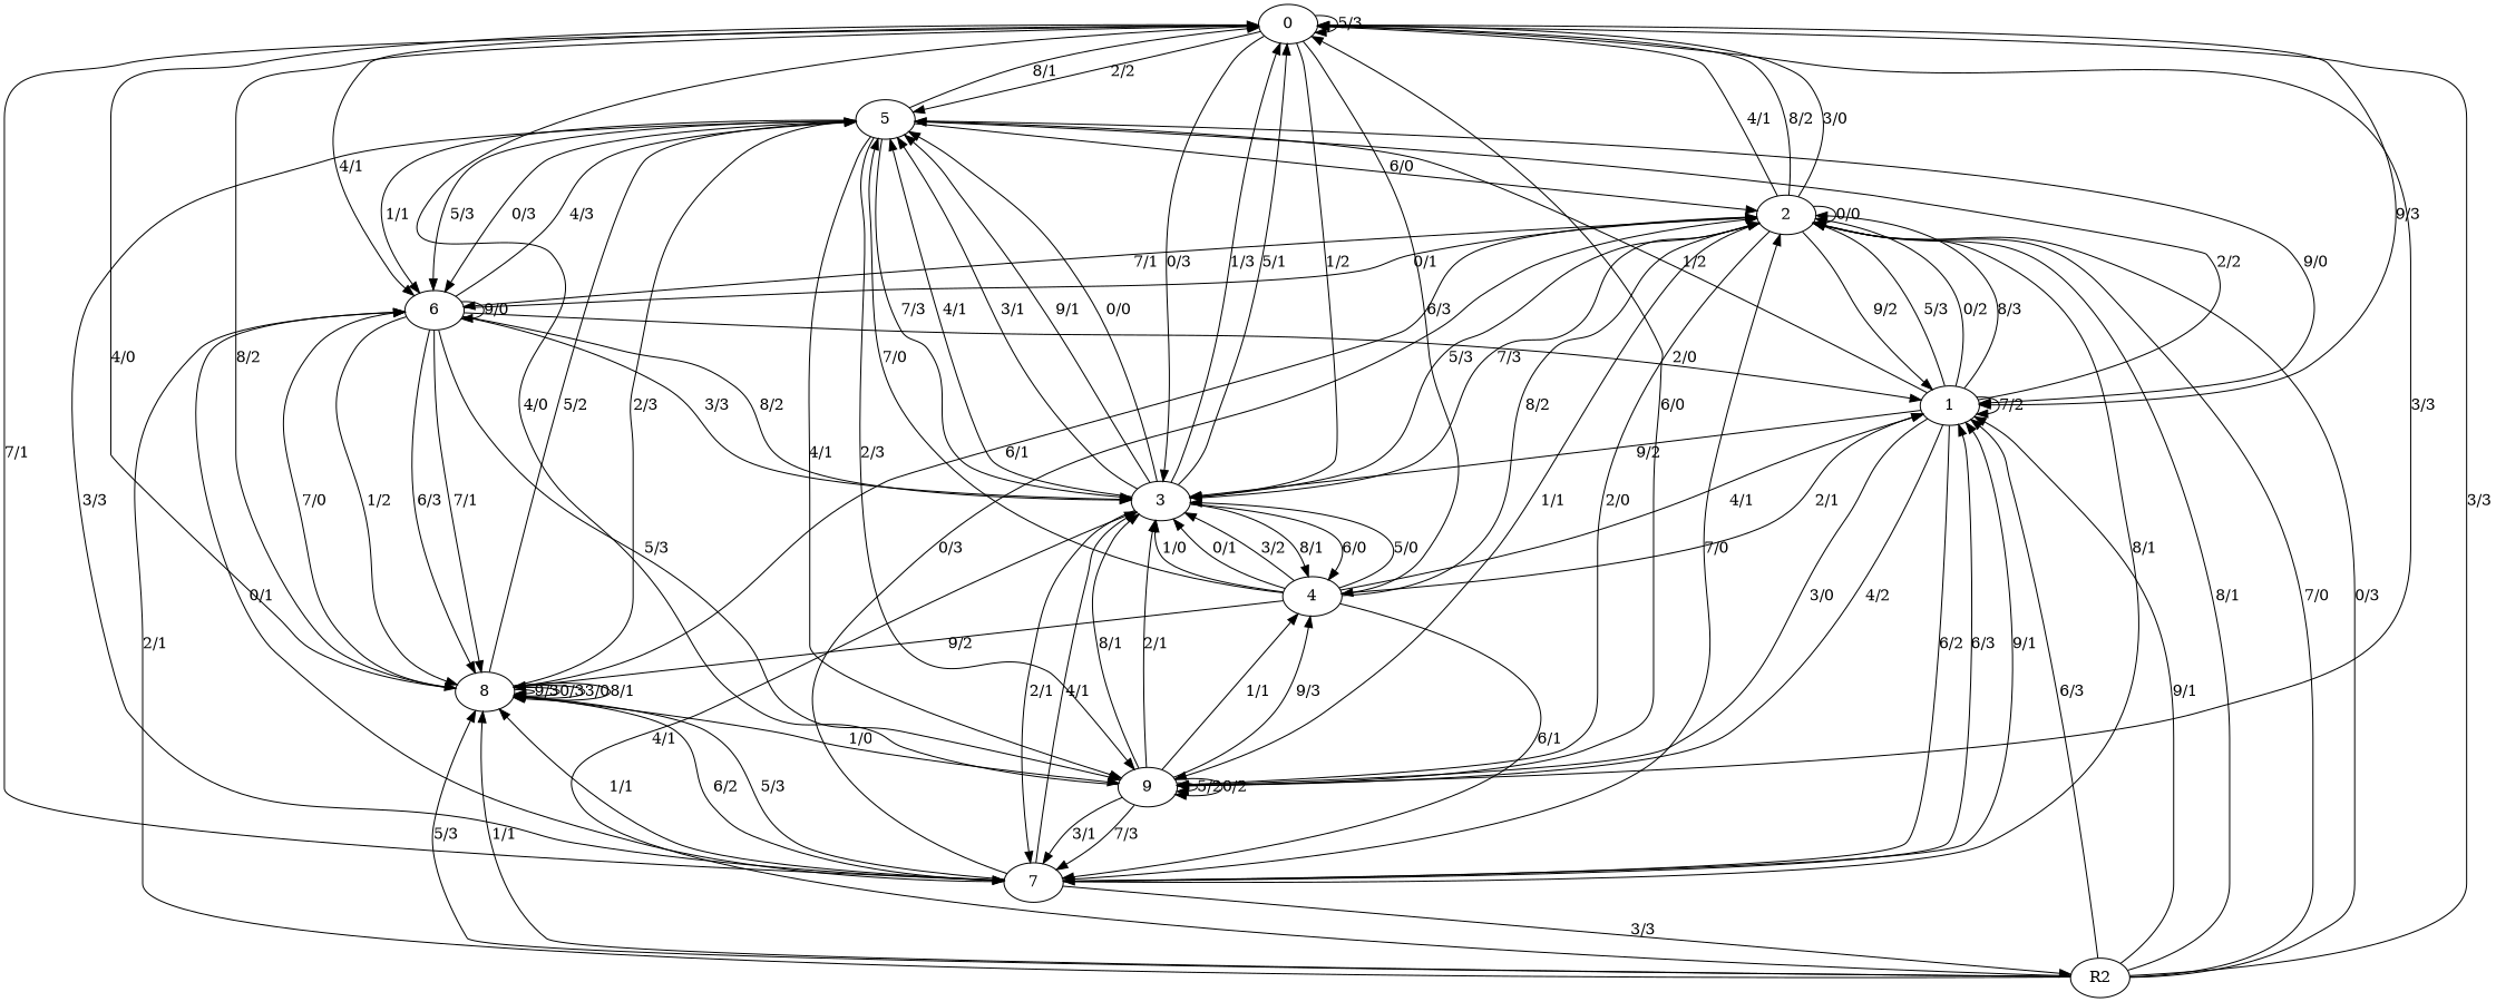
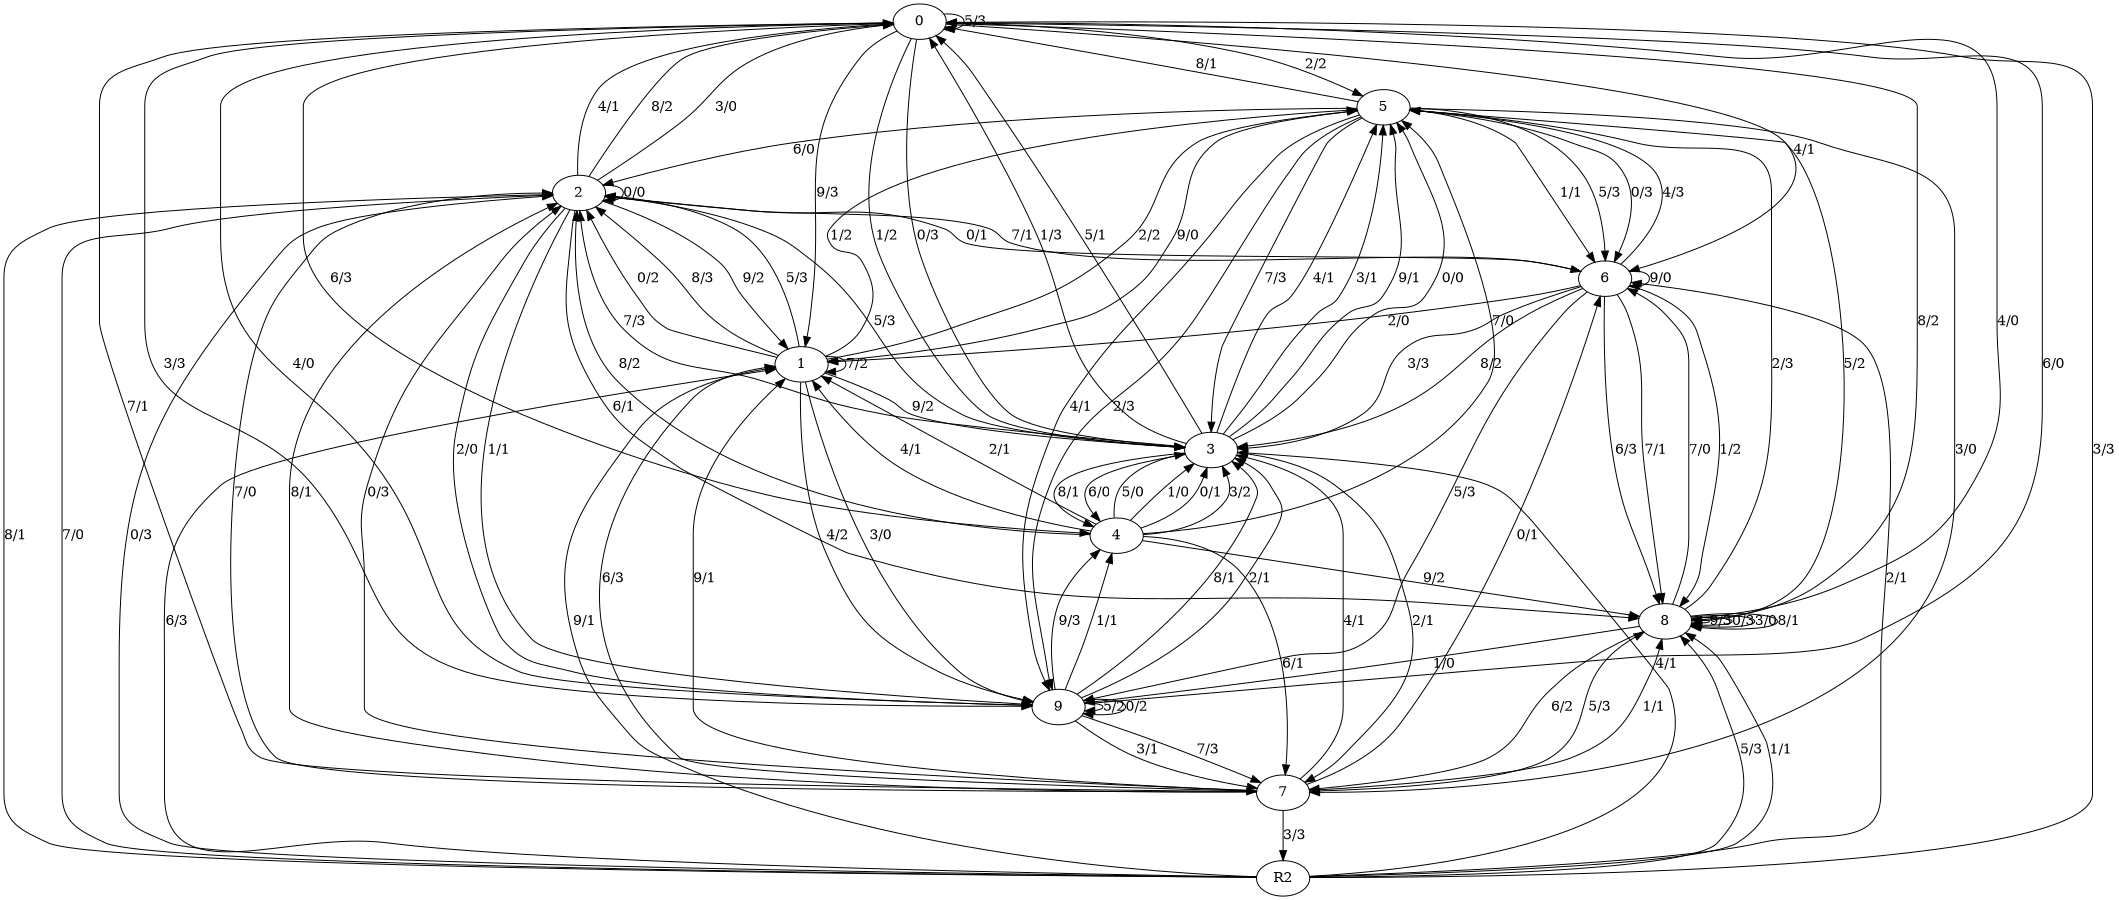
  digraph {
    0
    5
    7
    9
    4
    3
    8
    1
    6
    2
    n11 [label=R2]
    0 -> 0 [label="5/3"]
    0 -> 5 [label="2/2"]
    0 -> 7 [label="7/1"]
    0 -> 9 [label="3/3"]
    0 -> 4 [label="6/3"]
    0 -> 3 [label="1/2"]
    0 -> 3 [label="0/3"]
    0 -> 8 [label="8/2"]
    0 -> 1 [label="9/3"]
    0 -> 6 [label="4/1"]
    5 -> 0 [label="8/1"]
-   5 -> 7 [label="3/3"]
+   5 -> 7 [label="3/0"]
    5 -> 9 [label="2/3"]
    5 -> 9 [label="4/1"]
    5 -> 3 [label="7/3"]
    5 -> 1 [label="9/0"]
    5 -> 6 [label="1/1"]
    5 -> 6 [label="5/3"]
    5 -> 6 [label="0/3"]
    5 -> 2 [label="6/0"]
    7 -> 3 [label="4/1"]
    7 -> 8 [label="5/3"]
    7 -> 8 [label="1/1"]
    7 -> 1 [label="6/3"]
    7 -> 1 [label="9/1"]
    7 -> 6 [label="0/1"]
    7 -> 2 [label="0/3"]
    7 -> 2 [label="7/0"]
    7 -> 2 [label="8/1"]
    7 -> n11 [label="3/3"]
    9 -> 0 [label="4/0"]
    9 -> 0 [label="6/0"]
    9 -> 7 [label="3/1"]
    9 -> 7 [label="7/3"]
    9 -> 9 [label="5/2"]
    9 -> 9 [label="0/2"]
    9 -> 4 [label="1/1"]
    9 -> 4 [label="9/3"]
    9 -> 3 [label="8/1"]
    9 -> 3 [label="2/1"]
    4 -> 5 [label="7/0"]
    4 -> 7 [label="6/1"]
    4 -> 3 [label="5/0"]
    4 -> 3 [label="1/0"]
    4 -> 3 [label="0/1"]
    4 -> 3 [label="3/2"]
    4 -> 8 [label="9/2"]
    4 -> 1 [label="2/1"]
    4 -> 1 [label="4/1"]
    4 -> 2 [label="8/2"]
    3 -> 0 [label="1/3"]
    3 -> 0 [label="5/1"]
    3 -> 5 [label="4/1"]
    3 -> 5 [label="3/1"]
    3 -> 5 [label="9/1"]
    3 -> 5 [label="0/0"]
    3 -> 7 [label="2/1"]
    3 -> 4 [label="6/0"]
    3 -> 4 [label="8/1"]
    3 -> 2 [label="7/3"]
    8 -> 0 [label="4/0"]
    8 -> 5 [label="5/2"]
    8 -> 5 [label="2/3"]
    8 -> 7 [label="6/2"]
    8 -> 9 [label="1/0"]
    8 -> 8 [label="9/3"]
    8 -> 8 [label="0/3"]
    8 -> 8 [label="3/0"]
    8 -> 8 [label="8/1"]
    8 -> 6 [label="7/0"]
    1 -> 5 [label="1/2"]
    1 -> 5 [label="2/2"]
-   1 -> 7 [label="6/2"]
    1 -> 9 [label="3/0"]
    1 -> 9 [label="4/2"]
    1 -> 3 [label="9/2"]
    1 -> 1 [label="7/2"]
    1 -> 2 [label="5/3"]
    1 -> 2 [label="0/2"]
    1 -> 2 [label="8/3"]
    6 -> 5 [label="4/3"]
    6 -> 9 [label="5/3"]
    6 -> 3 [label="3/3"]
    6 -> 3 [label="8/2"]
    6 -> 8 [label="7/1"]
    6 -> 8 [label="1/2"]
    6 -> 8 [label="6/3"]
    6 -> 1 [label="2/0"]
    6 -> 6 [label="9/0"]
    6 -> 2 [label="0/1"]
    2 -> 0 [label="8/2"]
    2 -> 0 [label="3/0"]
    2 -> 0 [label="4/1"]
    2 -> 9 [label="1/1"]
    2 -> 9 [label="2/0"]
    2 -> 3 [label="5/3"]
    2 -> 8 [label="6/1"]
    2 -> 1 [label="9/2"]
    2 -> 6 [label="7/1"]
    2 -> 2 [label="0/0"]
    n11 -> 0 [label="3/3"]
    n11 -> 3 [label="4/1"]
    n11 -> 8 [label="5/3"]
    n11 -> 8 [label="1/1"]
    n11 -> 1 [label="6/3"]
    n11 -> 1 [label="9/1"]
    n11 -> 6 [label="2/1"]
    n11 -> 2 [label="8/1"]
    n11 -> 2 [label="7/0"]
    n11 -> 2 [label="0/3"]
  }
